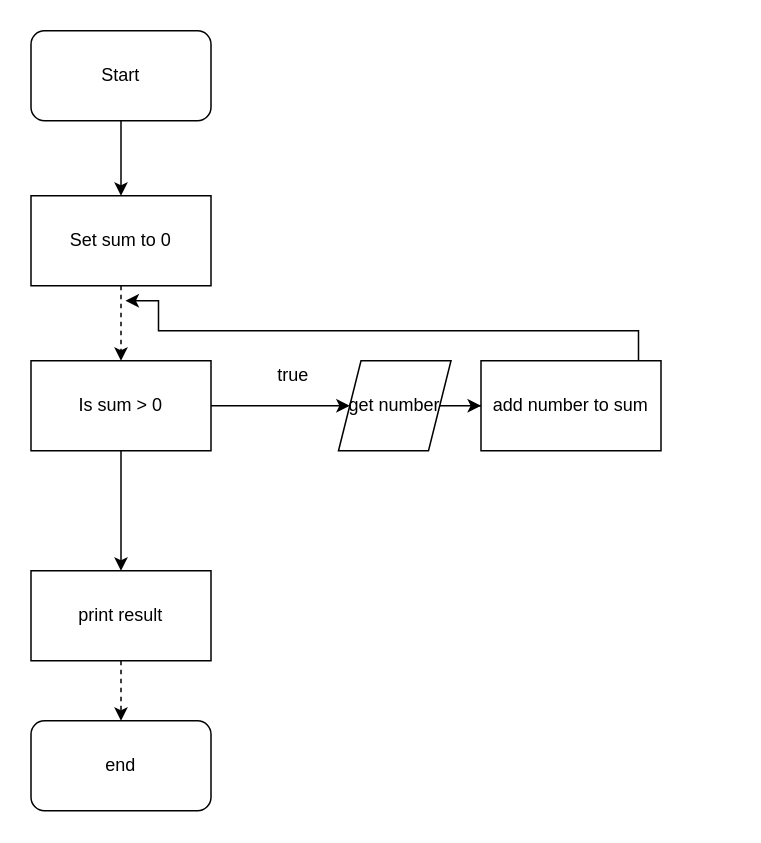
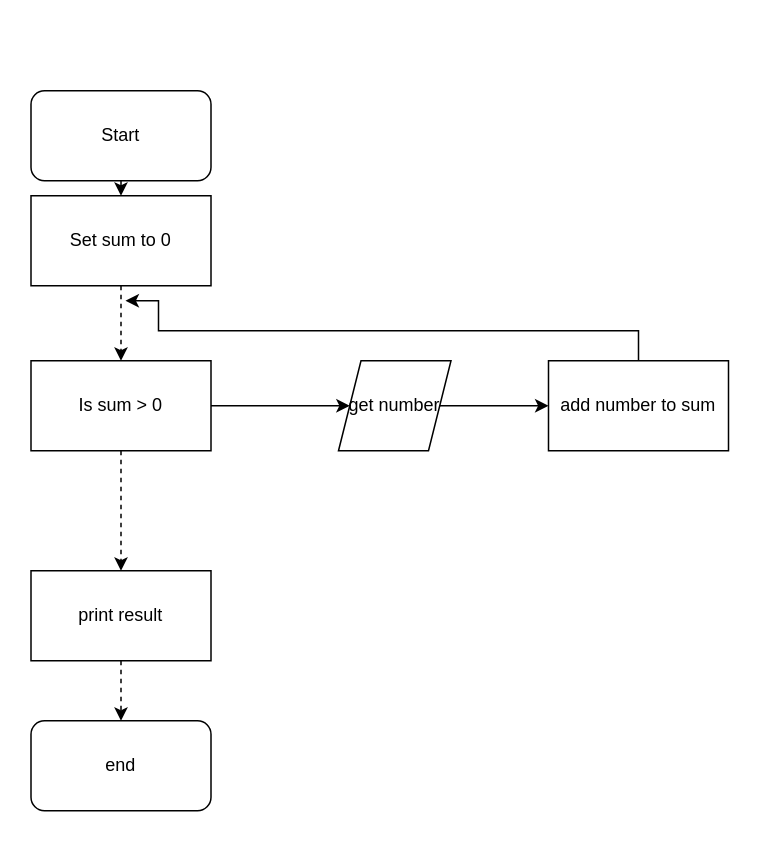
  <mxCell id="0" />
  <mxCell id="1" parent="0" />
  <mxCell id="2" style="edgeStyle=orthogonalEdgeStyle;rounded=0;orthogonalLoop=1;jettySize=auto;html=1;exitX=0.5;exitY=1;exitDx=0;exitDy=0;entryX=0.5;entryY=0;entryDx=0;entryDy=0;" edge="1" parent="1" source="3" target="5"><mxGeometry relative="1" as="geometry" /></mxCell>
- <mxCell id="3" value="Start" style="rounded=1;whiteSpace=wrap;html=1;" vertex="1" parent="1"><mxGeometry x="20" y="20" width="120" height="60" as="geometry" /></mxCell>
+ <mxCell id="3" value="Start" style="rounded=1;whiteSpace=wrap;html=1;" vertex="1" parent="1"><mxGeometry x="20" y="60" width="120" height="60" as="geometry" /></mxCell>
  <mxCell id="4" style="edgeStyle=orthogonalEdgeStyle;rounded=0;orthogonalLoop=1;jettySize=auto;html=1;exitX=0.5;exitY=1;exitDx=0;exitDy=0;entryX=0.5;entryY=0;entryDx=0;entryDy=0;dashed=1;" edge="1" parent="1" source="5" target="8"><mxGeometry relative="1" as="geometry"><Array as="points"><mxPoint x="80" y="210" /><mxPoint x="80" y="210" /></Array></mxGeometry></mxCell>
  <mxCell id="5" value="Set sum to 0" style="rounded=0;whiteSpace=wrap;html=1;" vertex="1" parent="1"><mxGeometry x="20" y="130" width="120" height="60" as="geometry" /></mxCell>
  <mxCell id="6" value="" style="edgeStyle=orthogonalEdgeStyle;rounded=0;orthogonalLoop=1;jettySize=auto;html=1;entryX=0;entryY=0.5;entryDx=0;entryDy=0;" edge="1" parent="1" source="8" target="12"><mxGeometry relative="1" as="geometry"><mxPoint x="220" y="270" as="targetPoint" /></mxGeometry></mxCell>
- <mxCell id="7" value="" style="edgeStyle=orthogonalEdgeStyle;rounded=0;orthogonalLoop=1;jettySize=auto;html=1;" edge="1" parent="1" source="8" target="10"><mxGeometry relative="1" as="geometry" /></mxCell>
+ <mxCell id="7" value="" style="edgeStyle=orthogonalEdgeStyle;rounded=0;orthogonalLoop=1;jettySize=auto;html=1;dashed=1;" edge="1" parent="1" source="8" target="10"><mxGeometry relative="1" as="geometry" /></mxCell>
  <mxCell id="8" value="Is sum &amp;gt; 0" style="rounded=0;whiteSpace=wrap;html=1;" vertex="1" parent="1"><mxGeometry x="20" y="240" width="120" height="60" as="geometry" /></mxCell>
  <mxCell id="9" style="edgeStyle=orthogonalEdgeStyle;rounded=0;orthogonalLoop=1;jettySize=auto;html=1;exitX=0.5;exitY=1;exitDx=0;exitDy=0;entryX=0.5;entryY=0;entryDx=0;entryDy=0;dashed=1;" edge="1" parent="1" source="10" target="16"><mxGeometry relative="1" as="geometry" /></mxCell>
  <mxCell id="10" value="print result" style="rounded=0;whiteSpace=wrap;html=1;" vertex="1" parent="1"><mxGeometry x="20" y="380" width="120" height="60" as="geometry" /></mxCell>
  <mxCell id="11" style="edgeStyle=orthogonalEdgeStyle;rounded=0;orthogonalLoop=1;jettySize=auto;html=1;exitX=1;exitY=0.5;exitDx=0;exitDy=0;" edge="1" parent="1" source="12" target="14"><mxGeometry relative="1" as="geometry" /></mxCell>
  <mxCell id="12" value="get number" style="shape=parallelogram;perimeter=parallelogramPerimeter;whiteSpace=wrap;html=1;" vertex="1" parent="1"><mxGeometry x="225" y="240" width="75" height="60" as="geometry" /></mxCell>
  <mxCell id="13" style="edgeStyle=orthogonalEdgeStyle;rounded=0;orthogonalLoop=1;jettySize=auto;html=1;exitX=0.5;exitY=0;exitDx=0;exitDy=0;" edge="1" parent="1" source="14"><mxGeometry relative="1" as="geometry"><mxPoint x="83" y="200" as="targetPoint" /><Array as="points"><mxPoint x="425" y="220" /><mxPoint x="105" y="220" /><mxPoint x="105" y="200" /></Array></mxGeometry></mxCell>
- <mxCell id="14" value="add number to sum" style="rounded=0;whiteSpace=wrap;html=1;" vertex="1" parent="1"><mxGeometry x="320" y="240" width="120" height="60" as="geometry" /></mxCell>
- <mxCell id="15" value="true" style="text;html=1;strokeColor=none;fillColor=none;align=center;verticalAlign=middle;whiteSpace=wrap;rounded=0;" vertex="1" parent="1"><mxGeometry x="175" y="240" width="40" height="20" as="geometry" /></mxCell>
+ <mxCell id="14" value="add number to sum" style="rounded=0;whiteSpace=wrap;html=1;" vertex="1" parent="1"><mxGeometry x="365" y="240" width="120" height="60" as="geometry" /></mxCell>
  <mxCell id="16" value="end" style="rounded=1;whiteSpace=wrap;html=1;" vertex="1" parent="1"><mxGeometry x="20" y="480" width="120" height="60" as="geometry" /></mxCell>
